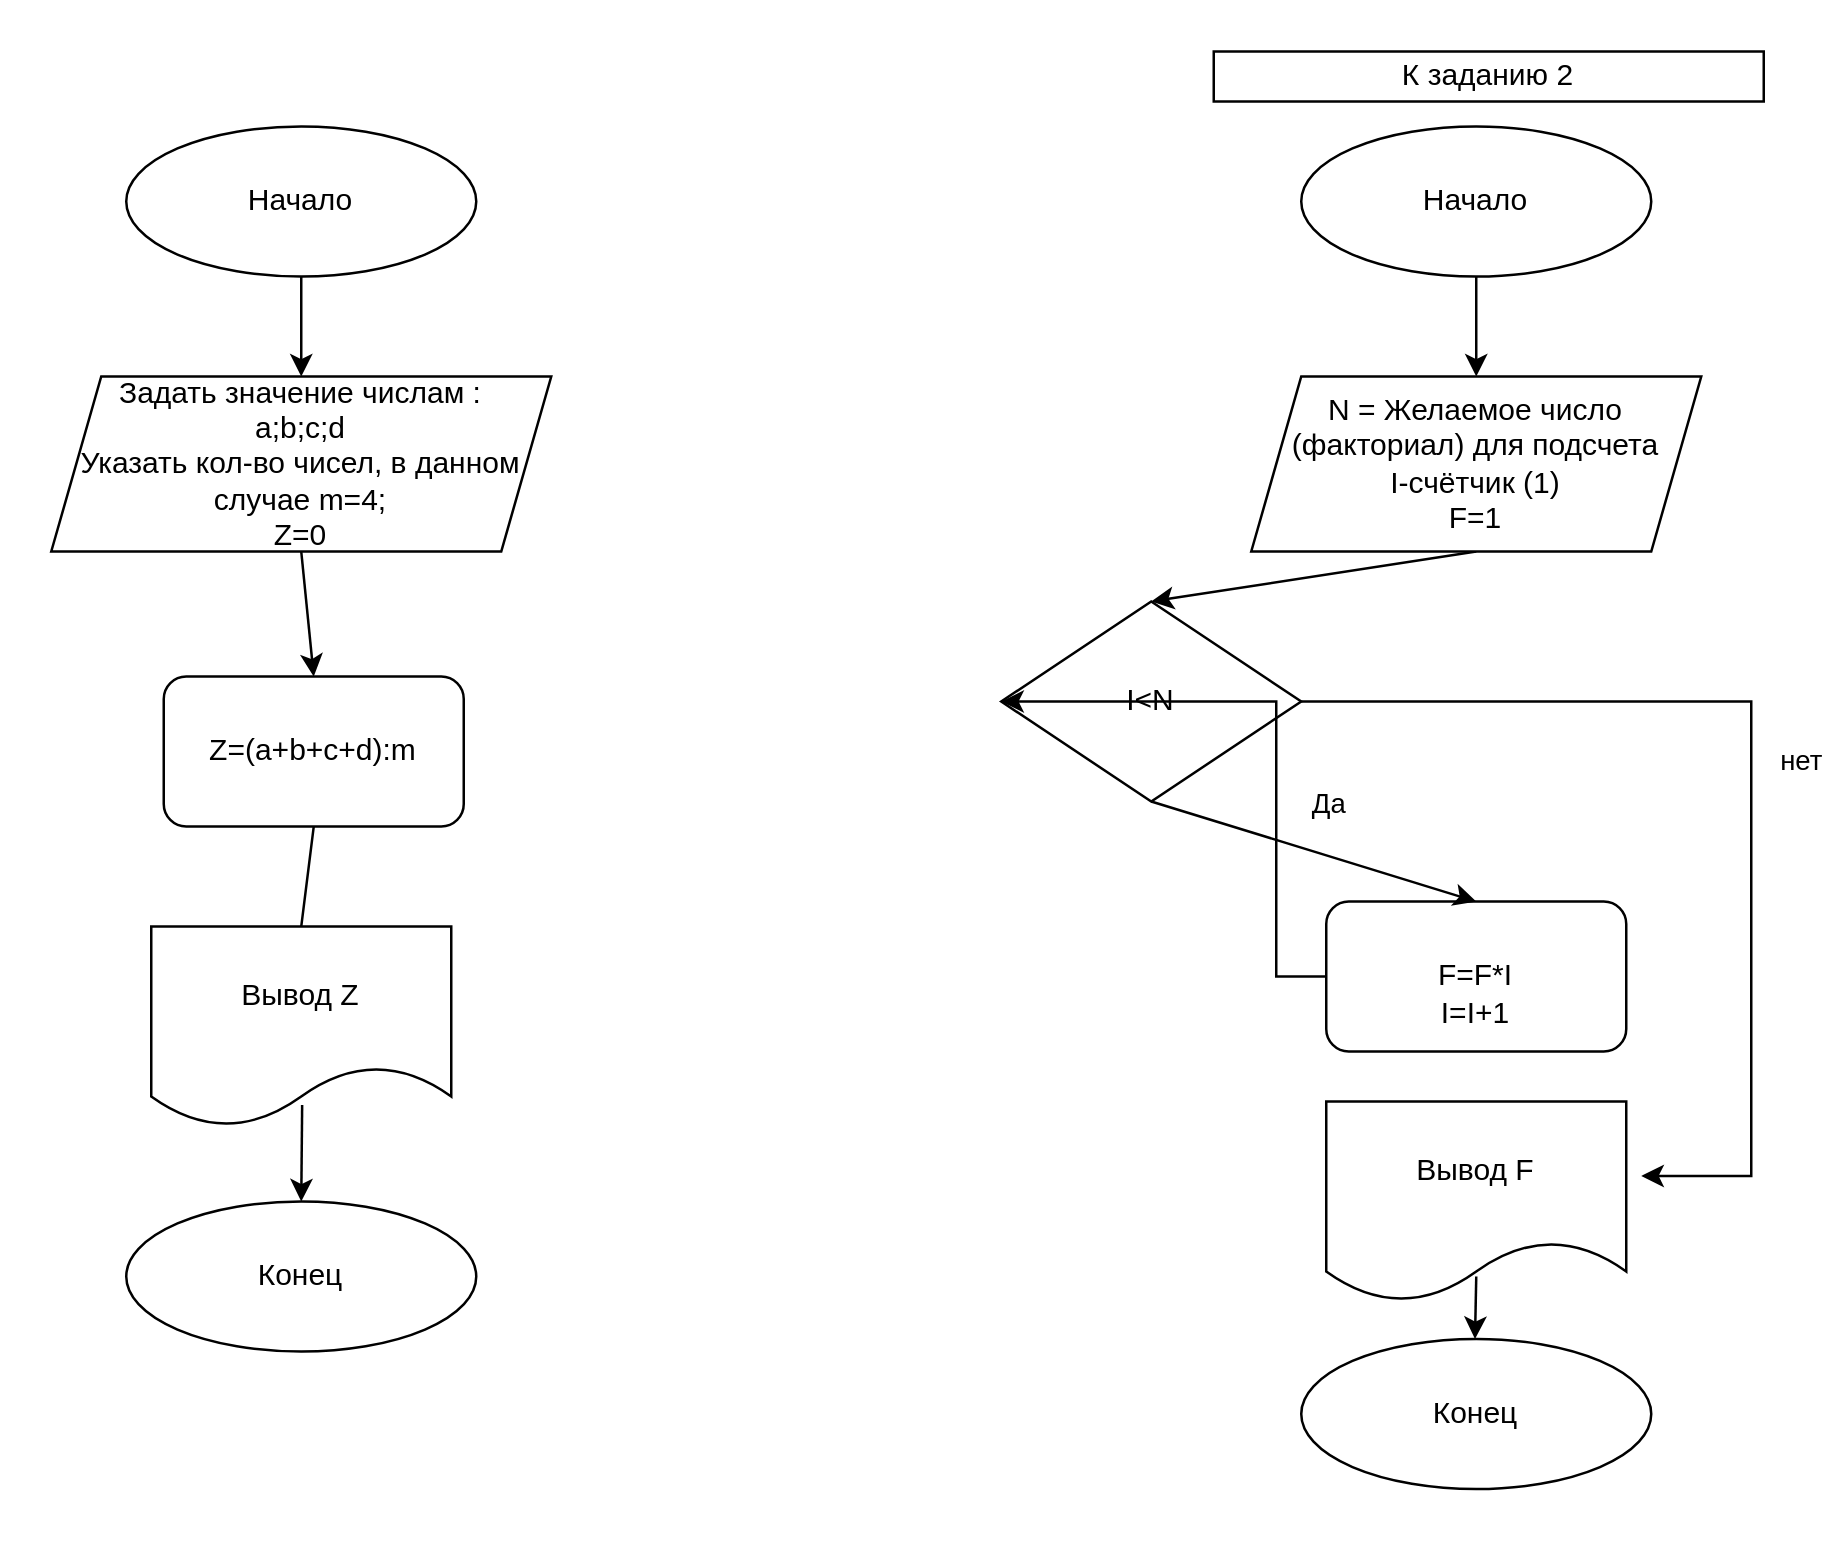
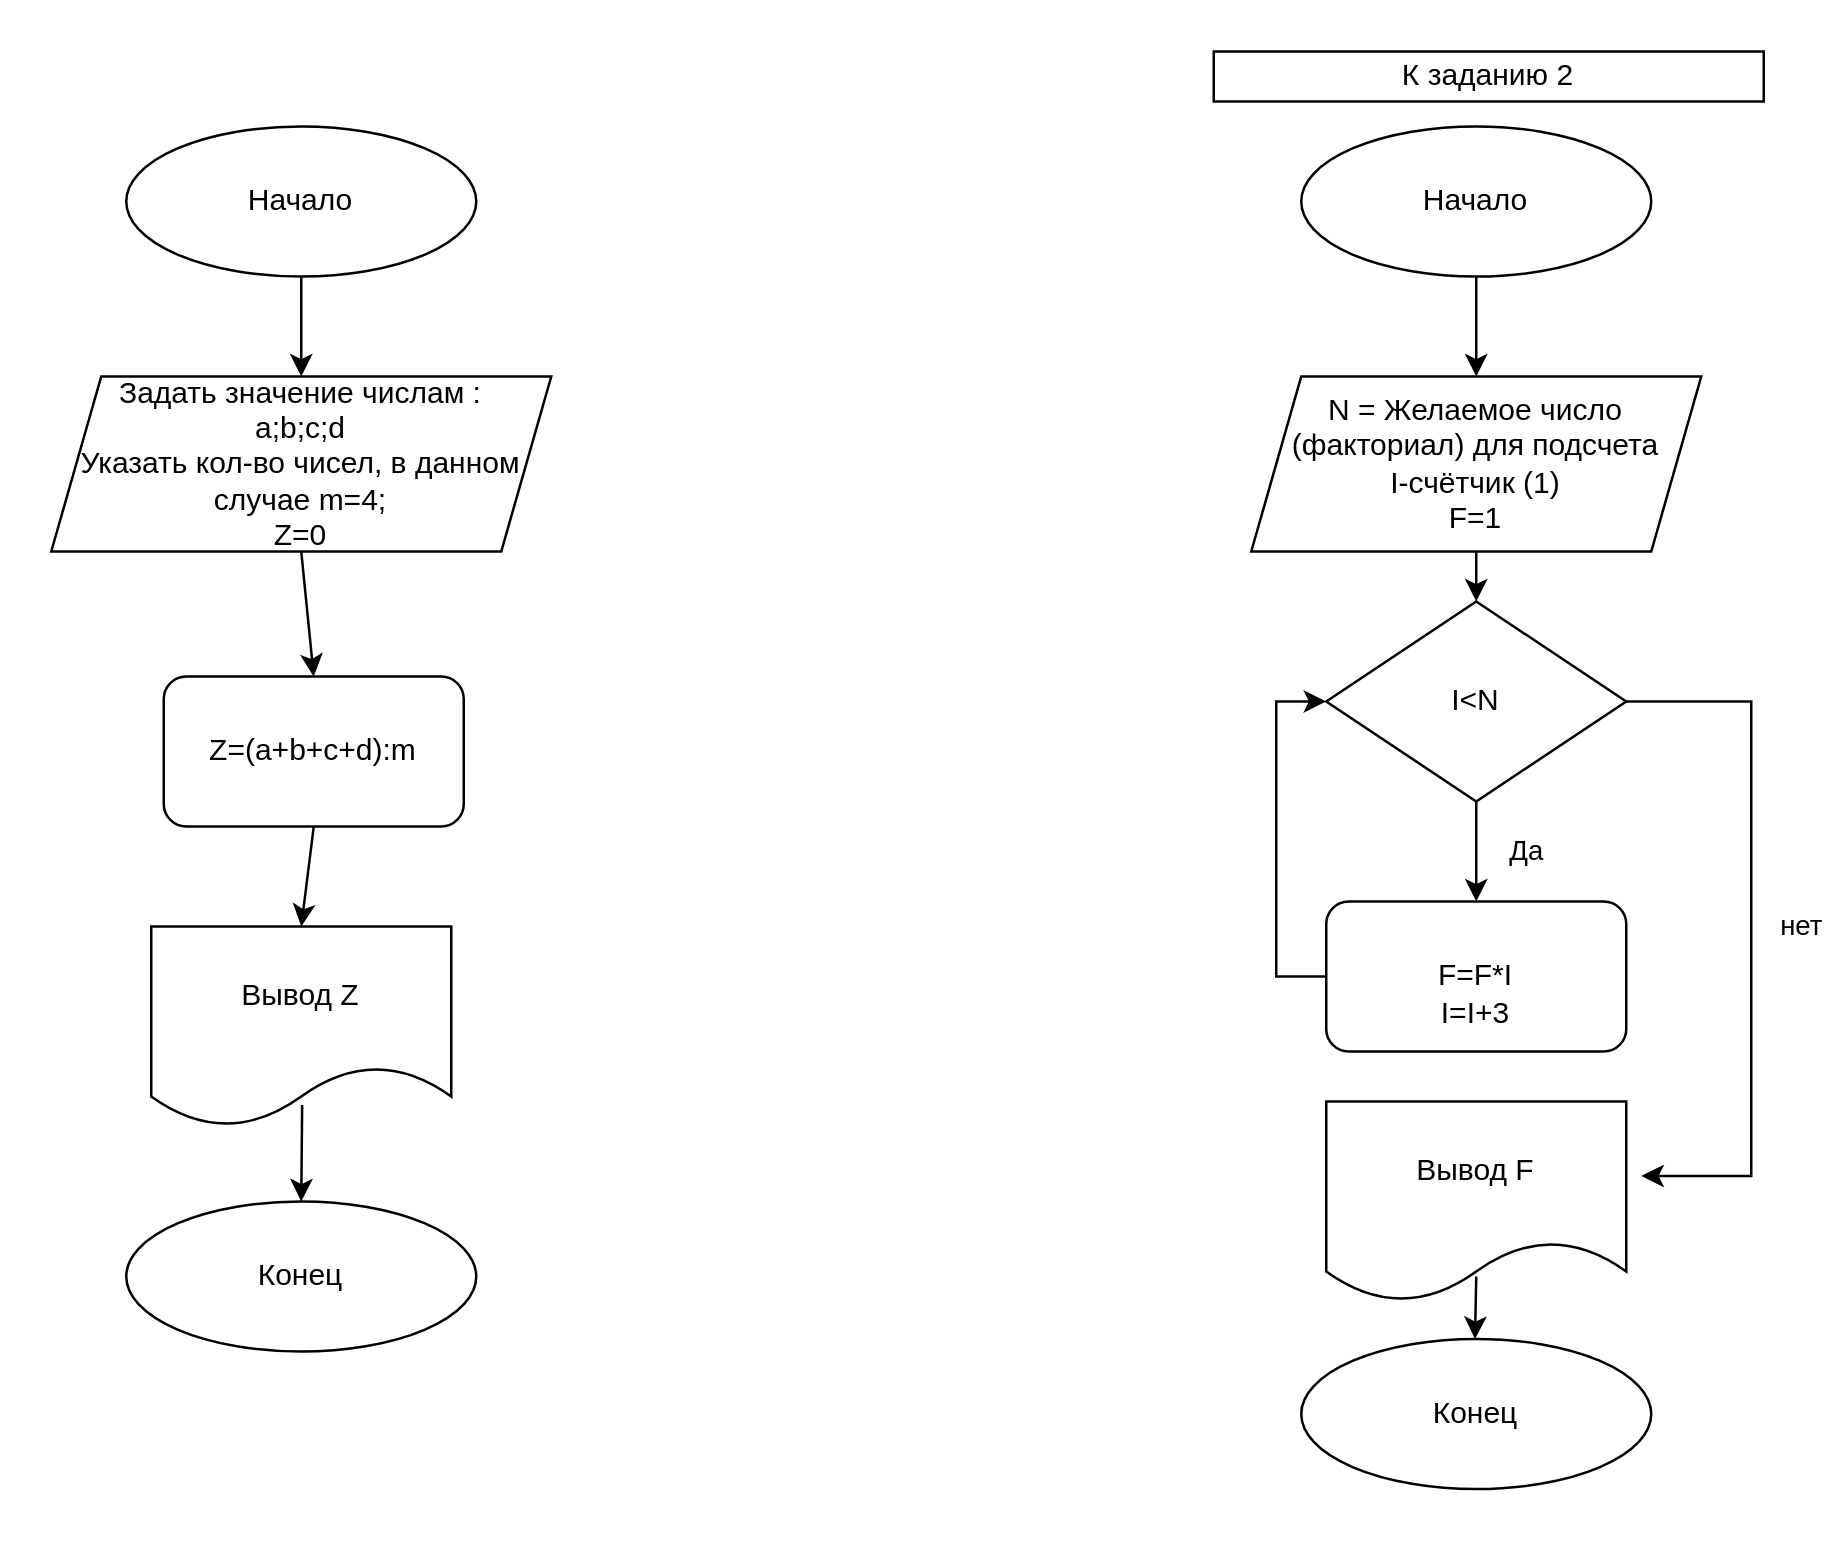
  <mxCell id="0" />
  <mxCell id="1" parent="0" />
  <mxCell id="2" value="&lt;font style=&quot;vertical-align: inherit;&quot;&gt;&lt;font style=&quot;vertical-align: inherit;&quot;&gt;Вывод F&lt;/font&gt;&lt;/font&gt;" style="shape=document;whiteSpace=wrap;html=1;boundedLbl=1;" vertex="1" parent="1"><mxGeometry x="530" y="440" width="120" height="80" as="geometry" /></mxCell>
  <mxCell id="3" value="" style="endArrow=classic;html=1;rounded=0;entryX=0.5;entryY=0;entryDx=0;entryDy=0;" edge="1" parent="1"><mxGeometry width="50" height="50" relative="1" as="geometry"><mxPoint x="590" y="510" as="sourcePoint" /><mxPoint x="589.5" y="535" as="targetPoint" /></mxGeometry></mxCell>
  <mxCell id="4" value="&lt;font style=&quot;vertical-align: inherit;&quot;&gt;&lt;font style=&quot;vertical-align: inherit;&quot;&gt;Начало&lt;/font&gt;&lt;/font&gt;&lt;span style=&quot;color: rgba(0, 0, 0, 0); font-family: monospace; font-size: 0px; text-align: start;&quot;&gt;&lt;font style=&quot;vertical-align: inherit;&quot;&gt;&lt;font style=&quot;vertical-align: inherit;&quot;&gt;%3CmxGraphModel%3E%3Croot%3E%3CmxCell%20id%3D%220%22%2F%3E%3CmxCell%20id%3D%221%22%20parent%3D%220%22%2F%3E%3CmxCell%20id%3D %222%22%20value%3D%22%22%20style%3D%22rounded%3D1%3BwhiteSpace%3Dwrap%3Bhtml%3D1%3B%22%20vertex%3D%221%22%20parent%3D%221%22%3E %3CmxGeometry%20x%3D%22550%22%20y%3D%2280%22%20width%3D%22140%22%20height%3D%2240%22%20as%3D%22geometry%22%2F%3E%3C%2FmxCell %3E%3C%2Froot%3E%3C%2FmxGraphModel%3E&lt;/font&gt;&lt;/font&gt;&lt;/span&gt;" style="ellipse;whiteSpace=wrap;html=1;" vertex="1" parent="1"><mxGeometry x="520" y="50" width="140" height="60" as="geometry" /></mxCell>
  <mxCell id="5" value="&lt;font style=&quot;vertical-align: inherit;&quot;&gt;&lt;font style=&quot;vertical-align: inherit;&quot;&gt;Конец&lt;/font&gt;&lt;/font&gt;" style="ellipse;whiteSpace=wrap;html=1;" vertex="1" parent="1"><mxGeometry x="520" y="535" width="140" height="60" as="geometry" /></mxCell>
  <mxCell id="6" value="&lt;font style=&quot;vertical-align: inherit;&quot;&gt;&lt;font style=&quot;vertical-align: inherit;&quot;&gt;&lt;font style=&quot;vertical-align: inherit;&quot;&gt;&lt;font style=&quot;vertical-align: inherit;&quot;&gt;нет&lt;/font&gt;&lt;/font&gt;&lt;/font&gt;&lt;/font&gt;" style="edgeStyle=orthogonalEdgeStyle;rounded=0;orthogonalLoop=1;jettySize=auto;html=1;entryX=1.05;entryY=0.372;entryDx=0;entryDy=0;entryPerimeter=0;" edge="1" parent="1" source="7" target="2"><mxGeometry x="-0.013" y="20" relative="1" as="geometry"><Array as="points"><mxPoint x="700" y="280" /><mxPoint x="700" y="470" /></Array><mxPoint as="offset" /></mxGeometry></mxCell>
- <mxCell id="7" value="&lt;font style=&quot;vertical-align: inherit;&quot;&gt;&lt;font style=&quot;vertical-align: inherit;&quot;&gt;&lt;font style=&quot;vertical-align: inherit;&quot;&gt;&lt;font style=&quot;vertical-align: inherit;&quot;&gt;I&amp;lt;N&lt;/font&gt;&lt;/font&gt;&lt;/font&gt;&lt;/font&gt;" style="rhombus;whiteSpace=wrap;html=1;" vertex="1" parent="1"><mxGeometry x="400" y="240" width="120" height="80" as="geometry" /></mxCell>
+ <mxCell id="7" value="&lt;font style=&quot;vertical-align: inherit;&quot;&gt;&lt;font style=&quot;vertical-align: inherit;&quot;&gt;&lt;font style=&quot;vertical-align: inherit;&quot;&gt;&lt;font style=&quot;vertical-align: inherit;&quot;&gt;I&amp;lt;N&lt;/font&gt;&lt;/font&gt;&lt;/font&gt;&lt;/font&gt;" style="rhombus;whiteSpace=wrap;html=1;" vertex="1" parent="1"><mxGeometry x="530" y="240" width="120" height="80" as="geometry" /></mxCell>
  <mxCell id="8" value="" style="endArrow=classic;html=1;rounded=0;exitX=0.5;exitY=1;exitDx=0;exitDy=0;" edge="1" parent="1" source="4"><mxGeometry width="50" height="50" relative="1" as="geometry"><mxPoint x="360" y="320" as="sourcePoint" /><mxPoint x="590" y="150" as="targetPoint" /></mxGeometry></mxCell>
  <mxCell id="9" value="" style="endArrow=classic;html=1;rounded=0;entryX=0.5;entryY=0;entryDx=0;entryDy=0;exitX=0.5;exitY=1;exitDx=0;exitDy=0;" edge="1" parent="1" target="7"><mxGeometry width="50" height="50" relative="1" as="geometry"><mxPoint x="590" y="220" as="sourcePoint" /><mxPoint x="410" y="270" as="targetPoint" /></mxGeometry></mxCell>
  <mxCell id="10" style="edgeStyle=orthogonalEdgeStyle;rounded=0;orthogonalLoop=1;jettySize=auto;html=1;entryX=0;entryY=0.5;entryDx=0;entryDy=0;" edge="1" parent="1" source="11" target="7"><mxGeometry relative="1" as="geometry"><Array as="points"><mxPoint x="510" y="390" /><mxPoint x="510" y="280" /></Array></mxGeometry></mxCell>
- <mxCell id="11" value="&lt;br&gt;F=F*I&lt;br&gt;I=I+1" style="rounded=1;whiteSpace=wrap;html=1;" vertex="1" parent="1"><mxGeometry x="530" y="360" width="120" height="60" as="geometry" /></mxCell>
+ <mxCell id="11" value="&lt;br&gt;F=F*I&lt;br&gt;I=I+3" style="rounded=1;whiteSpace=wrap;html=1;" vertex="1" parent="1"><mxGeometry x="530" y="360" width="120" height="60" as="geometry" /></mxCell>
  <mxCell id="12" value="&lt;font style=&quot;vertical-align: inherit;&quot;&gt;&lt;font style=&quot;vertical-align: inherit;&quot;&gt;Да&lt;/font&gt;&lt;/font&gt;" style="endArrow=classic;html=1;rounded=0;exitX=0.5;exitY=1;exitDx=0;exitDy=0;entryX=0.5;entryY=0;entryDx=0;entryDy=0;" edge="1" parent="1" source="7" target="11"><mxGeometry y="20" width="50" height="50" relative="1" as="geometry"><mxPoint x="360" y="310" as="sourcePoint" /><mxPoint x="520" y="350" as="targetPoint" /><mxPoint as="offset" /></mxGeometry></mxCell>
  <mxCell id="13" value="&lt;font style=&quot;vertical-align: inherit;&quot;&gt;&lt;font style=&quot;vertical-align: inherit;&quot;&gt;Начало&lt;/font&gt;&lt;/font&gt;&lt;span style=&quot;color: rgba(0, 0, 0, 0); font-family: monospace; font-size: 0px; text-align: start;&quot;&gt;&lt;font style=&quot;vertical-align: inherit;&quot;&gt;&lt;font style=&quot;vertical-align: inherit;&quot;&gt;%3CmxGraphModel%3E%3Croot%3E%3CmxCell%20id%3D%220%22%2F%3E%3CmxCell%20id%3D%221%22%20parent%3D%220%22%2F%3E%3CmxCell%20id%3D %222%22%20value%3D%22%22%20style%3D%22rounded%3D1%3BwhiteSpace%3Dwrap%3Bhtml%3D1%3B%22%20vertex%3D%221%22%20parent%3D%221%22%3E %3CmxGeometry%20x%3D%22550%22%20y%3D%2280%22%20width%3D%22140%22%20height%3D%2240%22%20as%3D%22geometry%22%2F%3E%3C%2FmxCell %3E%3C%2Froot%3E%3C%2FmxGraphModel%3E&lt;/font&gt;&lt;/font&gt;&lt;/span&gt;" style="ellipse;whiteSpace=wrap;html=1;" vertex="1" parent="1"><mxGeometry x="50" y="50" width="140" height="60" as="geometry" /></mxCell>
  <mxCell id="14" value="&lt;font style=&quot;vertical-align: inherit;&quot;&gt;&lt;font style=&quot;vertical-align: inherit;&quot;&gt;Вывод Z&lt;/font&gt;&lt;/font&gt;" style="shape=document;whiteSpace=wrap;html=1;boundedLbl=1;" vertex="1" parent="1"><mxGeometry x="60" y="370" width="120" height="80" as="geometry" /></mxCell>
  <mxCell id="15" value="&lt;font style=&quot;vertical-align: inherit;&quot;&gt;&lt;font style=&quot;vertical-align: inherit;&quot;&gt;Конец&lt;/font&gt;&lt;/font&gt;" style="ellipse;whiteSpace=wrap;html=1;" vertex="1" parent="1"><mxGeometry x="50" y="480" width="140" height="60" as="geometry" /></mxCell>
  <mxCell id="16" value="&lt;font style=&quot;vertical-align: inherit;&quot;&gt;N = Желаемое число (факториал) для подсчета&lt;/font&gt;&lt;br&gt;&lt;font style=&quot;vertical-align: inherit;&quot;&gt;I-счётчик (1)&lt;br&gt;&lt;/font&gt;F=1" style="shape=parallelogram;perimeter=parallelogramPerimeter;whiteSpace=wrap;html=1;fixedSize=1;" vertex="1" parent="1"><mxGeometry x="500" y="150" width="180" height="70" as="geometry" /></mxCell>
  <mxCell id="17" value="Задать значение числам :&lt;br&gt;а;b;c;d&lt;br&gt;Указать кол-во чисел, в данном случае m=4;&lt;br&gt;Z=0" style="shape=parallelogram;perimeter=parallelogramPerimeter;whiteSpace=wrap;html=1;fixedSize=1;" vertex="1" parent="1"><mxGeometry x="20" y="150" width="200" height="70" as="geometry" /></mxCell>
  <mxCell id="18" value="Z=(a+b+c+d):m" style="rounded=1;whiteSpace=wrap;html=1;" vertex="1" parent="1"><mxGeometry x="65" y="270" width="120" height="60" as="geometry" /></mxCell>
  <mxCell id="19" value="" style="endArrow=classic;html=1;rounded=0;entryX=0.5;entryY=0;entryDx=0;entryDy=0;exitX=0.503;exitY=0.892;exitDx=0;exitDy=0;exitPerimeter=0;" edge="1" parent="1" source="14" target="15"><mxGeometry width="50" height="50" relative="1" as="geometry"><mxPoint x="350" y="290" as="sourcePoint" /><mxPoint x="330" y="300" as="targetPoint" /></mxGeometry></mxCell>
- <mxCell id="20" value="" style="endArrow=none;html=1;rounded=0;exitX=0.5;exitY=1;exitDx=0;exitDy=0;entryX=0.5;entryY=0;entryDx=0;entryDy=0;" edge="1" parent="1" source="18" target="14"><mxGeometry width="50" height="50" relative="1" as="geometry"><mxPoint x="350" y="290" as="sourcePoint" /><mxPoint x="400" y="240" as="targetPoint" /></mxGeometry></mxCell>
+ <mxCell id="20" value="" style="endArrow=classic;html=1;rounded=0;exitX=0.5;exitY=1;exitDx=0;exitDy=0;entryX=0.5;entryY=0;entryDx=0;entryDy=0;" edge="1" parent="1" source="18" target="14"><mxGeometry width="50" height="50" relative="1" as="geometry"><mxPoint x="350" y="290" as="sourcePoint" /><mxPoint x="400" y="240" as="targetPoint" /></mxGeometry></mxCell>
  <mxCell id="21" value="" style="endArrow=classic;html=1;rounded=0;exitX=0.5;exitY=1;exitDx=0;exitDy=0;entryX=0.5;entryY=0;entryDx=0;entryDy=0;" edge="1" parent="1" source="17" target="18"><mxGeometry width="50" height="50" relative="1" as="geometry"><mxPoint x="350" y="290" as="sourcePoint" /><mxPoint x="400" y="240" as="targetPoint" /></mxGeometry></mxCell>
  <mxCell id="22" value="" style="endArrow=classic;html=1;rounded=0;exitX=0.5;exitY=1;exitDx=0;exitDy=0;entryX=0.5;entryY=0;entryDx=0;entryDy=0;" edge="1" parent="1" source="13" target="17"><mxGeometry width="50" height="50" relative="1" as="geometry"><mxPoint x="350" y="290" as="sourcePoint" /><mxPoint x="400" y="240" as="targetPoint" /></mxGeometry></mxCell>
  <mxCell id="23" value="К заданию 2" style="rounded=0;whiteSpace=wrap;html=1;" vertex="1" parent="1"><mxGeometry x="485" y="20" width="220" height="20" as="geometry" /></mxCell>
